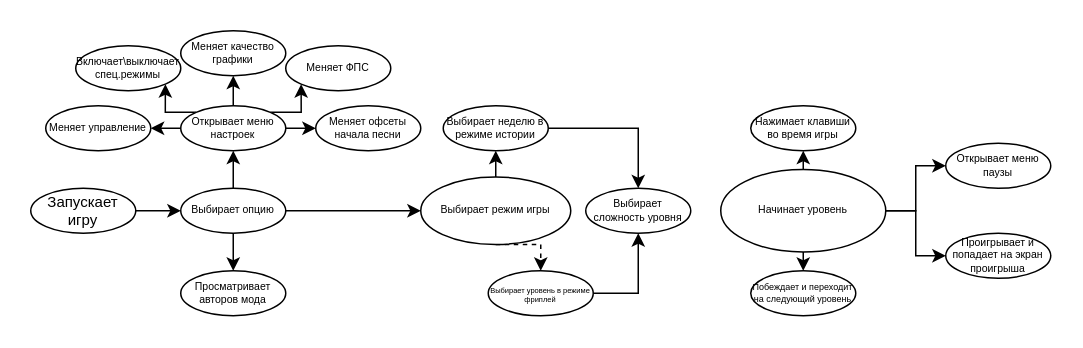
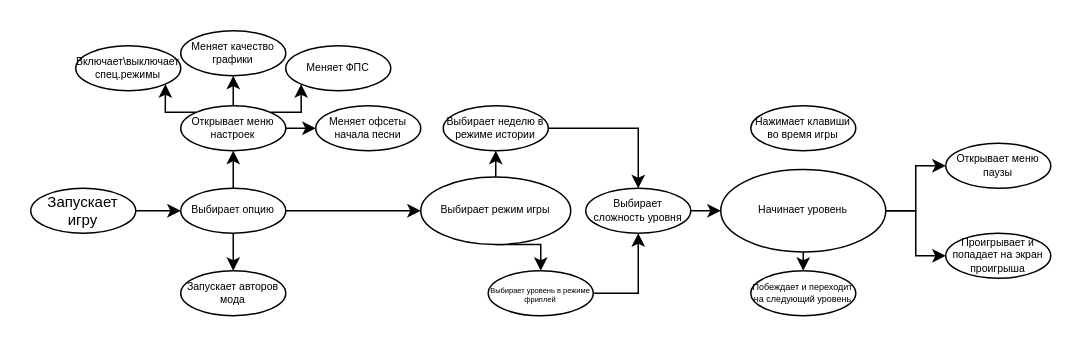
  <mxCell id="0" />
  <mxCell id="1" parent="0" />
  <mxCell id="2" style="edgeStyle=orthogonalEdgeStyle;rounded=0;orthogonalLoop=1;jettySize=auto;html=1;exitX=1;exitY=0.5;exitDx=0;exitDy=0;entryX=0;entryY=0.5;entryDx=0;entryDy=0;" edge="1" parent="1" source="3" target="7"><mxGeometry relative="1" as="geometry" /></mxCell>
  <mxCell id="3" value="Запускает игру" style="ellipse;whiteSpace=wrap;html=1;fontSize=10;" vertex="1" parent="1"><mxGeometry x="20" y="125" width="70" height="30" as="geometry" /></mxCell>
  <mxCell id="4" style="edgeStyle=orthogonalEdgeStyle;rounded=0;orthogonalLoop=1;jettySize=auto;html=1;exitX=0.5;exitY=0;exitDx=0;exitDy=0;entryX=0.5;entryY=1;entryDx=0;entryDy=0;" edge="1" parent="1" source="7" target="17"><mxGeometry relative="1" as="geometry" /></mxCell>
  <mxCell id="5" style="edgeStyle=orthogonalEdgeStyle;rounded=0;orthogonalLoop=1;jettySize=auto;html=1;exitX=0.5;exitY=1;exitDx=0;exitDy=0;entryX=0.5;entryY=0;entryDx=0;entryDy=0;" edge="1" parent="1" source="7" target="18"><mxGeometry relative="1" as="geometry" /></mxCell>
  <mxCell id="6" style="edgeStyle=orthogonalEdgeStyle;rounded=0;orthogonalLoop=1;jettySize=auto;html=1;exitX=1;exitY=0.5;exitDx=0;exitDy=0;entryX=0;entryY=0.5;entryDx=0;entryDy=0;" edge="1" parent="1" source="7" target="26"><mxGeometry relative="1" as="geometry" /></mxCell>
  <mxCell id="7" value="Выбирает опцию" style="ellipse;whiteSpace=wrap;html=1;fontSize=7;" vertex="1" parent="1"><mxGeometry x="120" y="125" width="70" height="30" as="geometry" /></mxCell>
  <mxCell id="8" style="edgeStyle=orthogonalEdgeStyle;rounded=0;orthogonalLoop=1;jettySize=auto;html=1;exitX=1;exitY=0.5;exitDx=0;exitDy=0;entryX=0.5;entryY=0;entryDx=0;entryDy=0;" edge="1" parent="1" source="9" target="28"><mxGeometry relative="1" as="geometry" /></mxCell>
  <mxCell id="9" value="Выбирает неделю в режиме истории" style="ellipse;whiteSpace=wrap;html=1;fontSize=7;" vertex="1" parent="1"><mxGeometry x="295" y="70" width="70" height="30" as="geometry" /></mxCell>
  <mxCell id="10" style="edgeStyle=orthogonalEdgeStyle;rounded=0;orthogonalLoop=1;jettySize=auto;html=1;exitX=1;exitY=0.5;exitDx=0;exitDy=0;entryX=0.5;entryY=1;entryDx=0;entryDy=0;" edge="1" parent="1" source="11" target="28"><mxGeometry relative="1" as="geometry" /></mxCell>
  <mxCell id="11" value="Выбирает уровень в режиме фриплей" style="ellipse;whiteSpace=wrap;html=1;fontSize=5;" vertex="1" parent="1"><mxGeometry x="325" y="180" width="70" height="30" as="geometry" /></mxCell>
- <mxCell id="12" style="edgeStyle=orthogonalEdgeStyle;rounded=0;orthogonalLoop=1;jettySize=auto;html=1;exitX=0;exitY=0.5;exitDx=0;exitDy=0;entryX=1;entryY=0.5;entryDx=0;entryDy=0;" edge="1" parent="1" source="17" target="19"><mxGeometry relative="1" as="geometry" /></mxCell>
  <mxCell id="13" style="edgeStyle=orthogonalEdgeStyle;rounded=0;orthogonalLoop=1;jettySize=auto;html=1;exitX=1;exitY=0.5;exitDx=0;exitDy=0;entryX=0;entryY=0.5;entryDx=0;entryDy=0;" edge="1" parent="1" source="17" target="21"><mxGeometry relative="1" as="geometry" /></mxCell>
  <mxCell id="14" style="edgeStyle=orthogonalEdgeStyle;rounded=0;orthogonalLoop=1;jettySize=auto;html=1;exitX=0.5;exitY=0;exitDx=0;exitDy=0;entryX=0.5;entryY=1;entryDx=0;entryDy=0;" edge="1" parent="1" source="17" target="20"><mxGeometry relative="1" as="geometry" /></mxCell>
  <mxCell id="15" style="edgeStyle=orthogonalEdgeStyle;rounded=0;orthogonalLoop=1;jettySize=auto;html=1;exitX=1;exitY=0;exitDx=0;exitDy=0;entryX=0;entryY=1;entryDx=0;entryDy=0;" edge="1" parent="1" source="17" target="22"><mxGeometry relative="1" as="geometry" /></mxCell>
  <mxCell id="16" style="edgeStyle=orthogonalEdgeStyle;rounded=0;orthogonalLoop=1;jettySize=auto;html=1;exitX=0;exitY=0;exitDx=0;exitDy=0;entryX=1;entryY=1;entryDx=0;entryDy=0;" edge="1" parent="1" source="17" target="23"><mxGeometry relative="1" as="geometry" /></mxCell>
  <mxCell id="17" value="Открывает меню настроек" style="ellipse;whiteSpace=wrap;html=1;fontSize=7;" vertex="1" parent="1"><mxGeometry x="120" y="70" width="70" height="30" as="geometry" /></mxCell>
- <mxCell id="18" value="Просматривает авторов мода" style="ellipse;whiteSpace=wrap;html=1;fontSize=7;" vertex="1" parent="1"><mxGeometry x="120" y="180" width="70" height="30" as="geometry" /></mxCell>
- <mxCell id="19" value="Меняет управление" style="ellipse;whiteSpace=wrap;html=1;fontSize=7;" vertex="1" parent="1"><mxGeometry x="30" y="70" width="70" height="30" as="geometry" /></mxCell>
+ <mxCell id="18" value="Запускает авторов мода" style="ellipse;whiteSpace=wrap;html=1;fontSize=7;" vertex="1" parent="1"><mxGeometry x="120" y="180" width="70" height="30" as="geometry" /></mxCell>
  <mxCell id="20" value="Меняет качество графики" style="ellipse;whiteSpace=wrap;html=1;fontSize=7;" vertex="1" parent="1"><mxGeometry x="120" y="20" width="70" height="30" as="geometry" /></mxCell>
  <mxCell id="21" value="Меняет офсеты начала песни" style="ellipse;whiteSpace=wrap;html=1;fontSize=7;" vertex="1" parent="1"><mxGeometry x="210" y="70" width="70" height="30" as="geometry" /></mxCell>
  <mxCell id="22" value="Меняет ФПС" style="ellipse;whiteSpace=wrap;html=1;fontSize=7;" vertex="1" parent="1"><mxGeometry x="190" y="30" width="70" height="30" as="geometry" /></mxCell>
  <mxCell id="23" value="Включает\выключает спец.режимы" style="ellipse;whiteSpace=wrap;html=1;fontSize=7;" vertex="1" parent="1"><mxGeometry x="50" y="30" width="70" height="30" as="geometry" /></mxCell>
  <mxCell id="24" style="edgeStyle=orthogonalEdgeStyle;rounded=0;orthogonalLoop=1;jettySize=auto;html=1;exitX=0.5;exitY=0;exitDx=0;exitDy=0;entryX=0.5;entryY=1;entryDx=0;entryDy=0;" edge="1" parent="1" source="26" target="9"><mxGeometry relative="1" as="geometry" /></mxCell>
- <mxCell id="25" style="edgeStyle=orthogonalEdgeStyle;rounded=0;orthogonalLoop=1;jettySize=auto;html=1;exitX=0.5;exitY=1;exitDx=0;exitDy=0;entryX=0.5;entryY=0;entryDx=0;entryDy=0;dashed=1;" edge="1" parent="1" source="26" target="11"><mxGeometry relative="1" as="geometry" /></mxCell>
+ <mxCell id="25" style="edgeStyle=orthogonalEdgeStyle;rounded=0;orthogonalLoop=1;jettySize=auto;html=1;exitX=0.5;exitY=1;exitDx=0;exitDy=0;entryX=0.5;entryY=0;entryDx=0;entryDy=0;" edge="1" parent="1" source="26" target="11"><mxGeometry relative="1" as="geometry" /></mxCell>
  <mxCell id="26" value="Выбирает режим игры" style="ellipse;whiteSpace=wrap;html=1;fontSize=7;" vertex="1" parent="1"><mxGeometry x="280" y="117.5" width="100" height="45" as="geometry" /></mxCell>
+ <mxCell id="27" style="edgeStyle=orthogonalEdgeStyle;rounded=0;orthogonalLoop=1;jettySize=auto;html=1;exitX=1;exitY=0.5;exitDx=0;exitDy=0;entryX=0;entryY=0.5;entryDx=0;entryDy=0;" edge="1" parent="1" source="28" target="33"><mxGeometry relative="1" as="geometry" /></mxCell>
  <mxCell id="28" value="Выбирает сложность уровня" style="ellipse;whiteSpace=wrap;html=1;fontSize=7;" vertex="1" parent="1"><mxGeometry x="390" y="125" width="70" height="30" as="geometry" /></mxCell>
  <mxCell id="29" style="edgeStyle=orthogonalEdgeStyle;rounded=0;orthogonalLoop=1;jettySize=auto;html=1;exitX=0.5;exitY=1;exitDx=0;exitDy=0;entryX=0.5;entryY=0;entryDx=0;entryDy=0;" edge="1" parent="1" source="33" target="37"><mxGeometry relative="1" as="geometry" /></mxCell>
- <mxCell id="30" style="edgeStyle=orthogonalEdgeStyle;rounded=0;orthogonalLoop=1;jettySize=auto;html=1;exitX=0.5;exitY=0;exitDx=0;exitDy=0;entryX=0.5;entryY=1;entryDx=0;entryDy=0;" edge="1" parent="1" source="33" target="34"><mxGeometry relative="1" as="geometry" /></mxCell>
  <mxCell id="31" style="edgeStyle=orthogonalEdgeStyle;rounded=0;orthogonalLoop=1;jettySize=auto;html=1;exitX=1;exitY=0.5;exitDx=0;exitDy=0;entryX=0;entryY=0.5;entryDx=0;entryDy=0;" edge="1" parent="1" source="33" target="35"><mxGeometry relative="1" as="geometry" /></mxCell>
  <mxCell id="32" style="edgeStyle=orthogonalEdgeStyle;rounded=0;orthogonalLoop=1;jettySize=auto;html=1;exitX=1;exitY=0.5;exitDx=0;exitDy=0;entryX=0;entryY=0.5;entryDx=0;entryDy=0;" edge="1" parent="1" source="33" target="36"><mxGeometry relative="1" as="geometry" /></mxCell>
  <mxCell id="33" value="Начинает уровень" style="ellipse;whiteSpace=wrap;html=1;fontSize=7;" vertex="1" parent="1"><mxGeometry x="480" y="112.5" width="110" height="55" as="geometry" /></mxCell>
  <mxCell id="34" value="Нажимает клавиши во время игры" style="ellipse;whiteSpace=wrap;html=1;fontSize=7;" vertex="1" parent="1"><mxGeometry x="500" y="70" width="70" height="30" as="geometry" /></mxCell>
  <mxCell id="35" value="Открывает меню паузы" style="ellipse;whiteSpace=wrap;html=1;fontSize=7;" vertex="1" parent="1"><mxGeometry x="630" y="95" width="70" height="30" as="geometry" /></mxCell>
  <mxCell id="36" value="Проигрывает и попадает на экран проигрыша" style="ellipse;whiteSpace=wrap;html=1;fontSize=7;" vertex="1" parent="1"><mxGeometry x="630" y="155" width="70" height="30" as="geometry" /></mxCell>
  <mxCell id="37" value="Побеждает и переходит на следующий уровень" style="ellipse;whiteSpace=wrap;html=1;fontSize=6;" vertex="1" parent="1"><mxGeometry x="500" y="180" width="70" height="30" as="geometry" /></mxCell>
